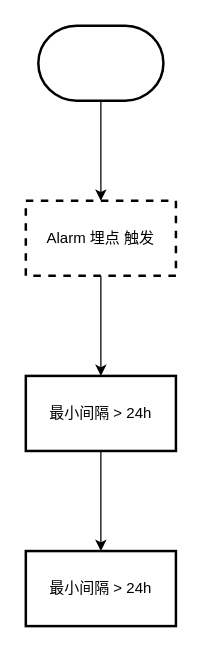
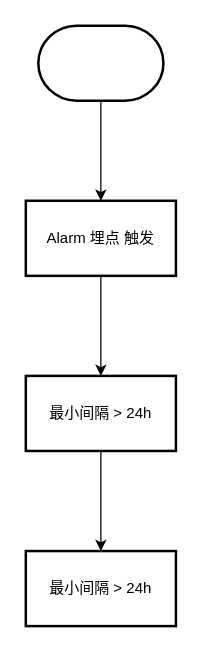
  <mxCell id="0" />
  <mxCell id="1" parent="0" />
  <mxCell id="2" value="" style="edgeStyle=orthogonalEdgeStyle;rounded=0;orthogonalLoop=1;jettySize=auto;html=1;" edge="1" parent="1" source="3" target="5"><mxGeometry relative="1" as="geometry" /></mxCell>
  <mxCell id="3" value="" style="strokeWidth=2;html=1;shape=mxgraph.flowchart.terminator;whiteSpace=wrap;" vertex="1" parent="1"><mxGeometry x="30" y="20" width="100" height="60" as="geometry" /></mxCell>
  <mxCell id="4" value="" style="edgeStyle=orthogonalEdgeStyle;rounded=0;orthogonalLoop=1;jettySize=auto;html=1;" edge="1" parent="1" source="5" target="7"><mxGeometry relative="1" as="geometry" /></mxCell>
- <mxCell id="5" value="Alarm 埋点 触发" style="whiteSpace=wrap;html=1;strokeWidth=2;dashed=1;" vertex="1" parent="1"><mxGeometry x="20" y="160" width="120" height="60" as="geometry" /></mxCell>
+ <mxCell id="5" value="Alarm 埋点 触发" style="whiteSpace=wrap;html=1;strokeWidth=2;" vertex="1" parent="1"><mxGeometry x="20" y="160" width="120" height="60" as="geometry" /></mxCell>
  <mxCell id="6" value="" style="edgeStyle=orthogonalEdgeStyle;rounded=0;orthogonalLoop=1;jettySize=auto;html=1;" edge="1" parent="1" source="7" target="8"><mxGeometry relative="1" as="geometry" /></mxCell>
  <mxCell id="7" value="最小间隔 &amp;gt; 24h" style="whiteSpace=wrap;html=1;strokeWidth=2;" vertex="1" parent="1"><mxGeometry x="20" y="300" width="120" height="60" as="geometry" /></mxCell>
  <mxCell id="8" value="最小间隔 &amp;gt; 24h" style="whiteSpace=wrap;html=1;strokeWidth=2;" vertex="1" parent="1"><mxGeometry x="20" y="440" width="120" height="60" as="geometry" /></mxCell>
